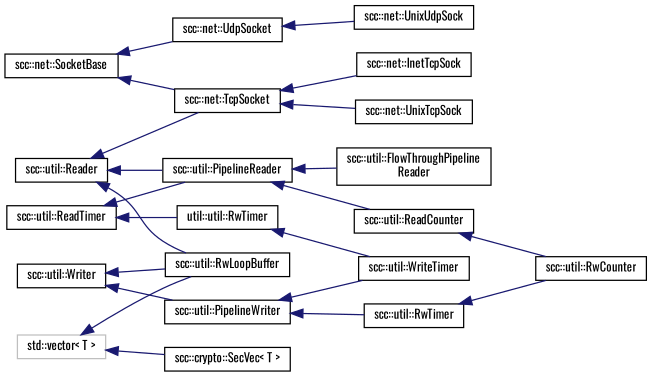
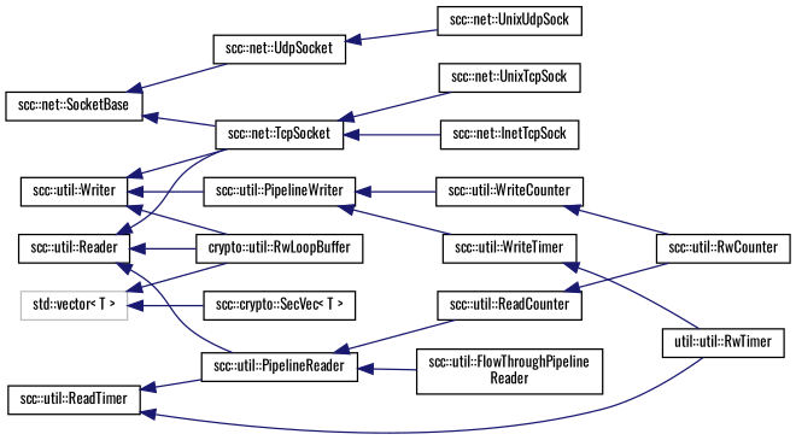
  digraph {
    fontname=Oswald
    rankdir=LR
    node [color=black fillcolor=white fontname=Oswald fontsize=10 shape=record style=filled]
    edge [color=midnightblue dir=back fontname=Oswald fontsize=10 labelfontname=Helvetica labelfontsize=10 style=solid]
    n1 [height=0.2 label="scc::util::Reader" width=0.4]
    n2 [height=0.2 label="scc::net::TcpSocket" width=0.4]
    n3 [height=0.2 label="scc::util::PipelineReader" width=0.4]
-   n4 [height=0.2 label="scc::util::RwLoopBuffer" width=0.4]
+   n4 [height=0.2 label="crypto::util::RwLoopBuffer" width=0.4]
    n5 [height=0.2 label="scc::net::InetTcpSock" width=0.4]
    n6 [height=0.2 label="scc::net::UnixTcpSock" width=0.4]
    n7 [height=0.2 label="scc::util::FlowThroughPipeline\lReader" width=0.4]
    n8 [height=0.2 label="scc::util::ReadCounter" width=0.4]
    n9 [height=0.2 label="scc::util::RwCounter" width=0.4]
    n10 [height=0.2 label="scc::util::ReadTimer" width=0.4]
    n11 [height=0.2 label="util::util::RwTimer" width=0.4]
    n12 [height=0.2 label="scc::net::SocketBase" width=0.4]
    n13 [height=0.2 label="scc::net::UdpSocket" width=0.4]
    n14 [height=0.2 label="scc::net::UnixUdpSock" width=0.4]
    n15 [color=grey75 height=0.2 label="std::vector\< T \>" width=0.4]
    n16 [height=0.2 label="scc::crypto::SecVec\< T \>" width=0.4]
    n17 [height=0.2 label="scc::util::Writer" width=0.4]
    n18 [height=0.2 label="scc::util::PipelineWriter" width=0.4]
-   n19 [height=0.2 label="scc::util::RwTimer" width=0.4]
+   n19 [height=0.2 label="scc::util::WriteCounter" width=0.4]
    n20 [height=0.2 label="scc::util::WriteTimer" width=0.4]
    n1 -> n2
    n1 -> n3
    n1 -> n4
    n2 -> n5
    n2 -> n6
    n3 -> n7
    n3 -> n8
    n8 -> n9
    n10 -> n3
    n10 -> n11
    n12 -> n2
    n12 -> n13
    n13 -> n14
    n15 -> n4
    n15 -> n16
+   n17 -> n2
    n17 -> n4
    n17 -> n18
    n18 -> n19
    n18 -> n20
    n19 -> n9
-   n11 -> n20
+   n20 -> n11
  }
